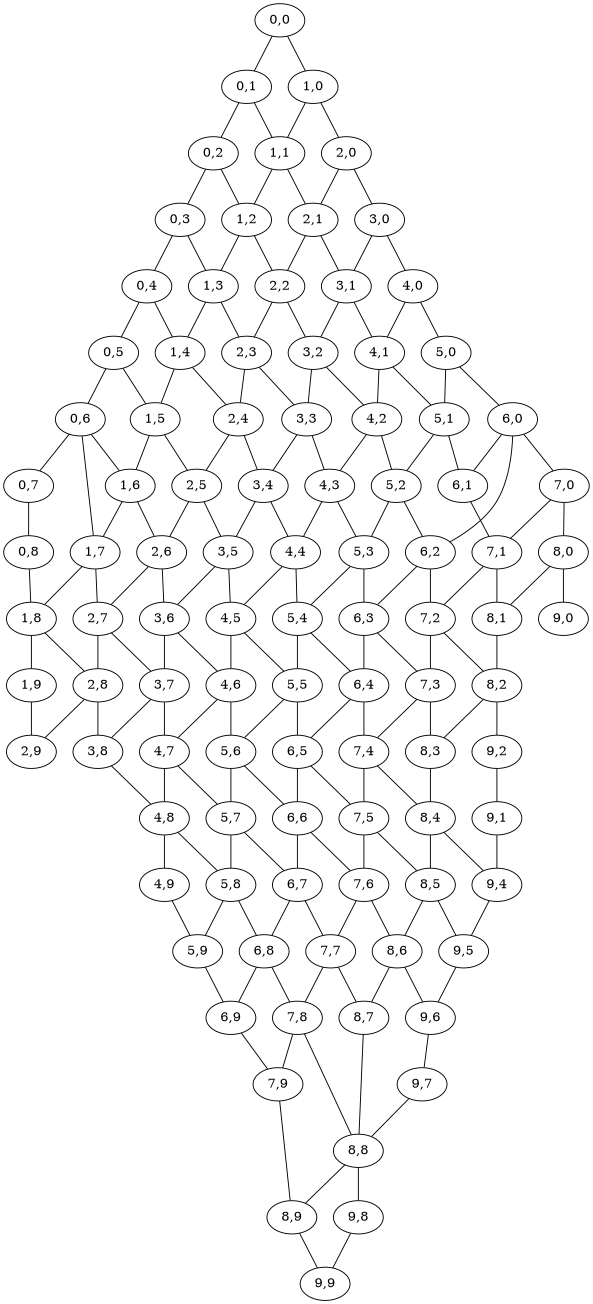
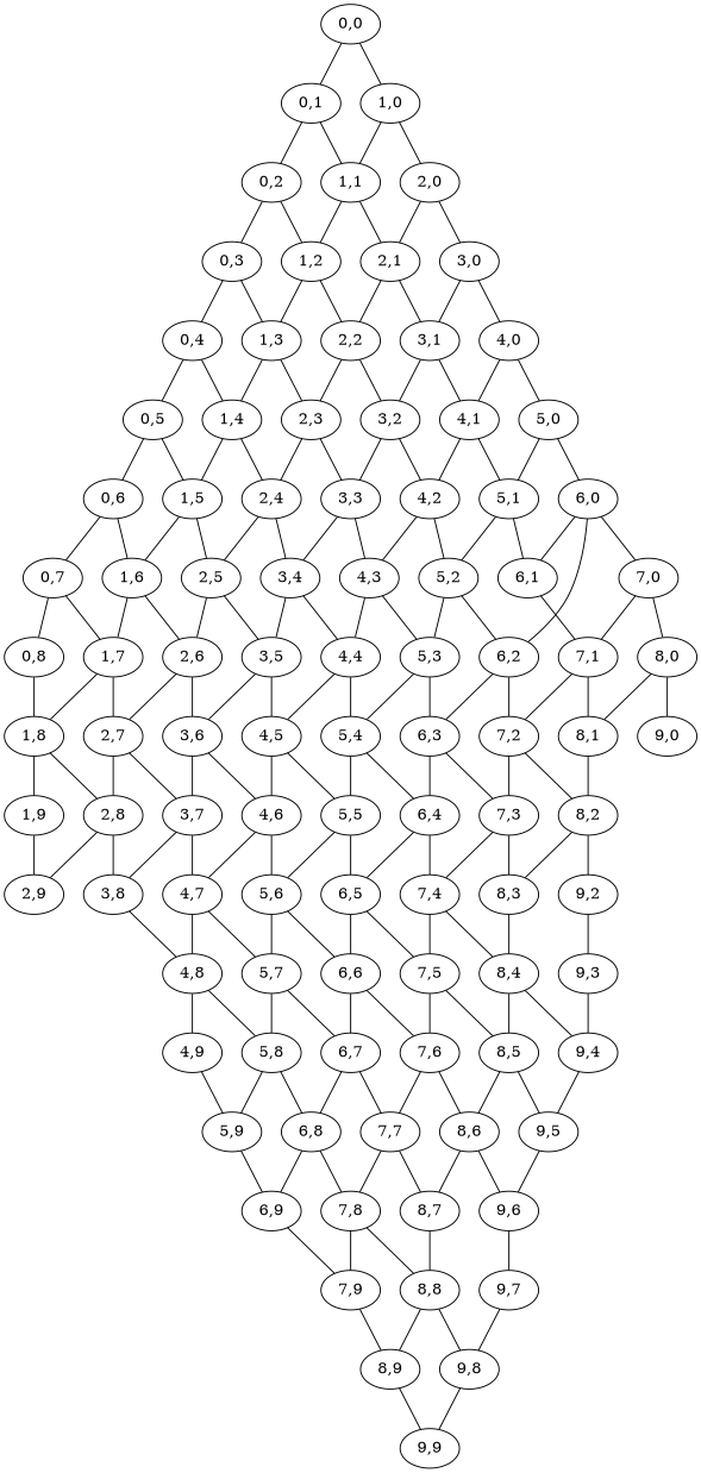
  graph {
    n1 [label="0,0"]
    n2 [label="0,1"]
    n3 [label="1,0"]
    n4 [label="0,2"]
    n5 [label="1,1"]
    n6 [label="2,0"]
    n7 [label="0,3"]
    n8 [label="1,2"]
    n9 [label="2,1"]
    n10 [label="0,4"]
    n11 [label="1,3"]
    n12 [label="2,2"]
    n13 [label="0,5"]
    n14 [label="1,4"]
    n15 [label="2,3"]
    n16 [label="0,6"]
    n17 [label="1,5"]
    n18 [label="2,4"]
    n19 [label="0,7"]
    n20 [label="1,6"]
    n21 [label="2,5"]
    n22 [label="0,8"]
    n23 [label="1,7"]
    n24 [label="2,6"]
    n25 [label="1,8"]
    n26 [label="2,7"]
    n27 [label="1,9"]
    n28 [label="2,8"]
    n29 [label="2,9"]
    n30 [label="3,0"]
    n31 [label="3,1"]
    n32 [label="3,2"]
    n33 [label="3,3"]
    n34 [label="3,4"]
    n35 [label="3,5"]
    n36 [label="3,6"]
    n37 [label="3,7"]
    n38 [label="3,8"]
    n39 [label="4,0"]
    n40 [label="4,1"]
    n41 [label="4,2"]
    n42 [label="4,3"]
    n43 [label="4,4"]
    n44 [label="4,5"]
    n45 [label="4,6"]
    n46 [label="4,7"]
    n47 [label="4,8"]
    n48 [label="5,0"]
    n49 [label="5,1"]
    n50 [label="5,2"]
    n51 [label="5,3"]
    n52 [label="5,4"]
    n53 [label="5,5"]
    n54 [label="5,6"]
    n55 [label="5,7"]
    n56 [label="4,9"]
    n57 [label="5,8"]
    n58 [label="5,9"]
    n59 [label="6,0"]
    n60 [label="6,1"]
    n61 [label="6,2"]
    n62 [label="6,3"]
    n63 [label="6,4"]
    n64 [label="6,5"]
    n65 [label="6,6"]
    n66 [label="6,7"]
    n67 [label="6,8"]
    n68 [label="6,9"]
    n69 [label="7,0"]
    n70 [label="7,1"]
    n71 [label="7,2"]
    n72 [label="7,3"]
    n73 [label="7,4"]
    n74 [label="7,5"]
    n75 [label="7,6"]
    n76 [label="7,7"]
    n77 [label="7,8"]
    n78 [label="7,9"]
    n79 [label="8,0"]
    n80 [label="8,1"]
    n81 [label="8,2"]
    n82 [label="8,3"]
    n83 [label="8,4"]
    n84 [label="8,5"]
    n85 [label="8,6"]
    n86 [label="8,7"]
    n87 [label="8,8"]
    n88 [label="8,9"]
    n89 [label="9,0"]
    n90 [label="9,2"]
    n91 [label="9,4"]
    n92 [label="9,5"]
    n93 [label="9,6"]
    n94 [label="9,8"]
    n95 [label="9,9"]
-   n96 [label="9,1"]
+   n96 [label="9,3"]
    n97 [label="9,7"]
    n1 -- n2
    n1 -- n3
    n2 -- n4
    n2 -- n5
    n3 -- n5
    n3 -- n6
    n4 -- n7
    n4 -- n8
    n5 -- n8
    n5 -- n9
    n6 -- n9
    n6 -- n30
    n7 -- n10
    n7 -- n11
    n8 -- n11
    n8 -- n12
    n9 -- n12
    n9 -- n31
    n10 -- n13
    n10 -- n14
    n11 -- n14
    n11 -- n15
    n12 -- n15
    n12 -- n32
    n13 -- n16
    n13 -- n17
    n14 -- n17
    n14 -- n18
    n15 -- n18
    n15 -- n33
    n16 -- n19
    n16 -- n20
    n17 -- n20
    n17 -- n21
    n18 -- n21
    n18 -- n34
    n19 -- n22
-   n16 -- n23
+   n19 -- n23
    n20 -- n23
    n20 -- n24
    n21 -- n24
    n21 -- n35
    n22 -- n25
    n23 -- n25
    n23 -- n26
    n24 -- n26
    n24 -- n36
    n25 -- n27
    n25 -- n28
    n26 -- n28
    n26 -- n37
    n27 -- n29
    n28 -- n29
    n28 -- n38
    n30 -- n31
    n30 -- n39
    n31 -- n32
    n31 -- n40
    n32 -- n33
    n32 -- n41
    n33 -- n34
    n33 -- n42
    n34 -- n35
    n34 -- n43
    n35 -- n36
    n35 -- n44
    n36 -- n37
    n36 -- n45
    n37 -- n38
    n37 -- n46
    n38 -- n47
    n39 -- n40
    n39 -- n48
    n40 -- n41
    n40 -- n49
    n41 -- n42
    n41 -- n50
    n42 -- n43
    n42 -- n51
    n43 -- n44
    n43 -- n52
    n44 -- n45
    n44 -- n53
    n45 -- n46
    n45 -- n54
    n46 -- n47
    n46 -- n55
    n47 -- n56
    n47 -- n57
    n48 -- n49
    n48 -- n59
    n49 -- n50
    n49 -- n60
    n50 -- n51
    n50 -- n61
    n51 -- n52
    n51 -- n62
    n52 -- n53
    n52 -- n63
    n53 -- n54
    n53 -- n64
    n54 -- n55
    n54 -- n65
    n55 -- n57
    n55 -- n66
    n56 -- n58
    n57 -- n58
    n57 -- n67
    n58 -- n68
    n59 -- n60
    n59 -- n61
    n59 -- n69
    n60 -- n70
    n61 -- n62
    n61 -- n71
    n62 -- n63
    n62 -- n72
    n63 -- n64
    n63 -- n73
    n64 -- n65
    n64 -- n74
    n65 -- n66
    n65 -- n75
    n66 -- n67
    n66 -- n76
    n67 -- n68
    n67 -- n77
    n68 -- n78
    n69 -- n70
    n69 -- n79
    n70 -- n71
    n70 -- n80
    n71 -- n72
    n71 -- n81
    n72 -- n73
    n72 -- n82
    n73 -- n74
    n73 -- n83
    n74 -- n75
    n74 -- n84
    n75 -- n76
    n75 -- n85
    n76 -- n77
    n76 -- n86
    n77 -- n78
    n77 -- n87
    n78 -- n88
    n79 -- n80
    n79 -- n89
    n80 -- n81
    n81 -- n82
    n81 -- n90
    n82 -- n83
    n83 -- n84
    n83 -- n91
    n84 -- n85
    n84 -- n92
    n85 -- n86
    n85 -- n93
    n86 -- n87
    n87 -- n88
    n87 -- n94
    n88 -- n95
    n90 -- n96
    n91 -- n92
    n92 -- n93
    n93 -- n97
    n94 -- n95
    n96 -- n91
-   n97 -- n87
+   n97 -- n94
  }
